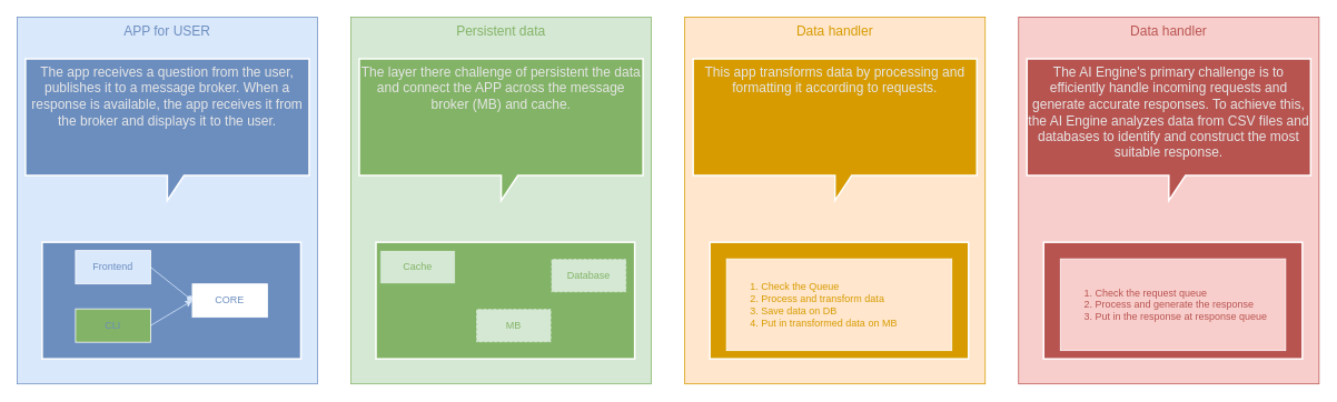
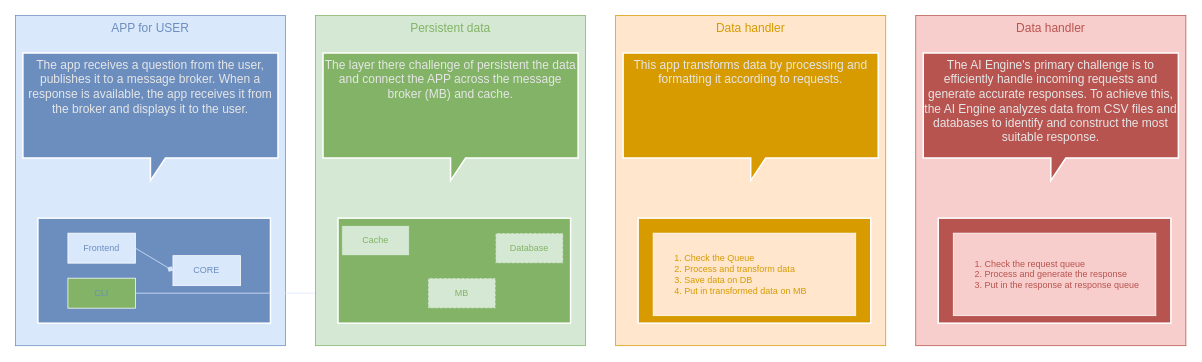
  <mxCell id="0" />
  <mxCell id="1" parent="0" />
  <mxCell id="2" value="&lt;font color=&quot;#6c8ebf&quot; style=&quot;font-size: 16px;&quot;&gt;APP for USER&lt;/font&gt;" style="rounded=0;whiteSpace=wrap;html=1;verticalAlign=top;fillColor=#DAE8FC;strokeColor=#6C8EBF;" vertex="1" parent="1"><mxGeometry x="20" y="20" width="360" height="440" as="geometry" /></mxCell>
  <mxCell id="3" value="&lt;span id=&quot;docs-internal-guid-0b733362-7fff-4ea3-4a3c-9b98c2995169&quot;&gt;&lt;p style=&quot;line-height:1.2;margin-top:0pt;margin-bottom:0pt;&quot; dir=&quot;ltr&quot;&gt;&lt;span style=&quot;font-size: 12pt; font-family: Arial, sans-serif; background-color: transparent; font-variant-numeric: normal; font-variant-east-asian: normal; font-variant-alternates: normal; font-variant-position: normal; font-variant-emoji: normal; vertical-align: baseline; white-space-collapse: preserve;&quot;&gt;&lt;font color=&quot;#e6e6e6&quot;&gt;The app receives a question from the user, publishes it to a message broker. When a response is available, the app receives it from the broker and displays it to the user.&lt;/font&gt;&lt;/span&gt;&lt;/p&gt;&lt;div&gt;&lt;span style=&quot;font-size: 12pt; font-family: Arial, sans-serif; background-color: transparent; font-variant-numeric: normal; font-variant-east-asian: normal; font-variant-alternates: normal; font-variant-position: normal; font-variant-emoji: normal; vertical-align: baseline; white-space-collapse: preserve;&quot;&gt;&lt;br&gt;&lt;/span&gt;&lt;/div&gt;&lt;/span&gt;" style="shape=callout;whiteSpace=wrap;html=1;perimeter=calloutPerimeter;fillColor=#6C8EBF;strokeColor=#FFFFFF;strokeWidth=2;verticalAlign=top;" vertex="1" parent="1"><mxGeometry x="30" y="70" width="340" height="170" as="geometry" /></mxCell>
  <mxCell id="4" value="" style="rounded=0;whiteSpace=wrap;html=1;strokeColor=#FFFFFF;fillColor=#6C8EBF;strokeWidth=2;" vertex="1" parent="1"><mxGeometry x="50" y="290" width="310" height="140" as="geometry" /></mxCell>
  <mxCell id="5" style="rounded=0;orthogonalLoop=1;jettySize=auto;html=1;entryX=0;entryY=0.5;entryDx=0;entryDy=0;exitX=1;exitY=0.5;exitDx=0;exitDy=0;strokeColor=#DAE8FC;endArrow=diamond;" edge="1" parent="1" source="6" target="9"><mxGeometry relative="1" as="geometry" /></mxCell>
- <mxCell id="6" value="Frontend" style="rounded=0;whiteSpace=wrap;html=1;fillColor=#DAE8FC;strokeColor=#FFFFFF;fontColor=#6C8EBF;" vertex="1" parent="1"><mxGeometry x="90" y="300" width="90" height="40" as="geometry" /></mxCell>
- <mxCell id="7" style="rounded=0;orthogonalLoop=1;jettySize=auto;html=1;entryX=0;entryY=0.5;entryDx=0;entryDy=0;exitX=1;exitY=0.5;exitDx=0;exitDy=0;strokeColor=#DAE8FC;" edge="1" parent="1" source="8" target="9"><mxGeometry relative="1" as="geometry" /></mxCell>
+ <mxCell id="6" value="Frontend" style="rounded=0;whiteSpace=wrap;html=1;fillColor=#DAE8FC;strokeColor=#FFFFFF;fontColor=#6C8EBF;" vertex="1" parent="1"><mxGeometry x="90" y="310" width="90" height="40" as="geometry" /></mxCell>
+ <mxCell id="7" style="rounded=0;orthogonalLoop=1;jettySize=auto;html=1;exitX=1;exitY=0.5;exitDx=0;exitDy=0;strokeColor=#DAE8FC;" edge="1" parent="1" source="8" target="14"><mxGeometry relative="1" as="geometry" /></mxCell>
  <mxCell id="8" value="CLI" style="rounded=0;whiteSpace=wrap;html=1;fillColor=#82b366;strokeColor=#FFFFFF;fontColor=#6C8EBF;" vertex="1" parent="1"><mxGeometry x="90" y="370" width="90" height="40" as="geometry" /></mxCell>
- <mxCell id="9" value="CORE" style="rounded=0;whiteSpace=wrap;html=1;fillColor=#ffffff;strokeColor=#FFFFFF;fontColor=#6C8EBF;" vertex="1" parent="1"><mxGeometry x="230" y="340" width="90" height="40" as="geometry" /></mxCell>
+ <mxCell id="9" value="CORE" style="rounded=0;whiteSpace=wrap;html=1;fillColor=#DAE8FC;strokeColor=#FFFFFF;fontColor=#6C8EBF;" vertex="1" parent="1"><mxGeometry x="230" y="340" width="90" height="40" as="geometry" /></mxCell>
  <mxCell id="10" value="&lt;font color=&quot;#82b366&quot; style=&quot;font-size: 16px;&quot;&gt;Persistent data&lt;/font&gt;" style="rounded=0;whiteSpace=wrap;html=1;verticalAlign=top;fillColor=#d5e8d4;strokeColor=#82b366;" vertex="1" parent="1"><mxGeometry x="420" y="20" width="360" height="440" as="geometry" /></mxCell>
  <mxCell id="11" value="&lt;span id=&quot;docs-internal-guid-0b733362-7fff-4ea3-4a3c-9b98c2995169&quot;&gt;&lt;font color=&quot;#e6e6e6&quot;&gt;&lt;p style=&quot;line-height:1.2;margin-top:0pt;margin-bottom:0pt;&quot; dir=&quot;ltr&quot;&gt;&lt;span id=&quot;docs-internal-guid-7b22f9f0-7fff-ddb9-b5e7-70d76967f449&quot;&gt;&lt;/span&gt;&lt;/p&gt;&lt;p style=&quot;line-height:1.2;margin-top:0pt;margin-bottom:0pt;&quot; dir=&quot;ltr&quot;&gt;&lt;span style=&quot;font-size: 12pt; font-family: Arial, sans-serif; background-color: transparent; font-weight: 400; font-style: normal; font-variant: normal; text-decoration: none; vertical-align: baseline; white-space: pre-wrap;&quot;&gt;The layer there challenge of persistent the data and connect the APP across the message broker (MB) and cache.&lt;/span&gt;&lt;/p&gt;&lt;/font&gt;&lt;/span&gt;" style="shape=callout;whiteSpace=wrap;html=1;perimeter=calloutPerimeter;fillColor=#82B366;strokeColor=#FFFFFF;strokeWidth=2;verticalAlign=top;" vertex="1" parent="1"><mxGeometry x="430" y="70" width="340" height="170" as="geometry" /></mxCell>
  <mxCell id="12" value="" style="rounded=0;whiteSpace=wrap;html=1;strokeColor=#FFFFFF;fillColor=#82B366;strokeWidth=2;" vertex="1" parent="1"><mxGeometry x="450" y="290" width="310" height="140" as="geometry" /></mxCell>
  <mxCell id="13" value="Cache" style="rounded=0;whiteSpace=wrap;html=1;fillColor=#d5e8d4;strokeColor=#82b366;fontColor=#82B366;" vertex="1" parent="1"><mxGeometry x="455" y="300" width="90" height="40" as="geometry" /></mxCell>
  <mxCell id="14" value="MB" style="rounded=0;whiteSpace=wrap;html=1;fillColor=#d5e8d4;strokeColor=#82b366;fontColor=#82B366;dashed=1;" vertex="1" parent="1"><mxGeometry x="570" y="370" width="90" height="40" as="geometry" /></mxCell>
  <mxCell id="15" value="Database" style="rounded=0;whiteSpace=wrap;html=1;fillColor=#d5e8d4;strokeColor=#82b366;fontColor=#82B366;dashed=1;" vertex="1" parent="1"><mxGeometry x="660" y="310" width="90" height="40" as="geometry" /></mxCell>
  <mxCell id="16" value="&lt;font style=&quot;font-size: 16px;&quot;&gt;Data handler&lt;/font&gt;" style="rounded=0;whiteSpace=wrap;html=1;verticalAlign=top;fillColor=#ffe6cc;strokeColor=#d79b00;fontColor=#D79B00;" vertex="1" parent="1"><mxGeometry x="820" y="20" width="360" height="440" as="geometry" /></mxCell>
  <mxCell id="17" value="&lt;span id=&quot;docs-internal-guid-0b733362-7fff-4ea3-4a3c-9b98c2995169&quot;&gt;&lt;font color=&quot;#e6e6e6&quot;&gt;&lt;p style=&quot;line-height:1.2;margin-top:0pt;margin-bottom:0pt;&quot; dir=&quot;ltr&quot;&gt;&lt;span id=&quot;docs-internal-guid-7b22f9f0-7fff-ddb9-b5e7-70d76967f449&quot;&gt;&lt;/span&gt;&lt;/p&gt;&lt;p style=&quot;line-height:1.2;margin-top:0pt;margin-bottom:0pt;&quot; dir=&quot;ltr&quot;&gt;&lt;span style=&quot;font-size: 12pt; font-family: Arial, sans-serif; background-color: transparent; font-weight: 400; font-style: normal; font-variant: normal; text-decoration: none; vertical-align: baseline; white-space: pre-wrap;&quot;&gt;This app transforms data by processing and formatting it according to requests.&lt;/span&gt;&lt;/p&gt;&lt;/font&gt;&lt;/span&gt;" style="shape=callout;whiteSpace=wrap;html=1;perimeter=calloutPerimeter;fillColor=#D79B00;strokeColor=#FFFFFF;strokeWidth=2;verticalAlign=top;" vertex="1" parent="1"><mxGeometry x="830" y="70" width="340" height="170" as="geometry" /></mxCell>
  <mxCell id="18" value="" style="rounded=0;whiteSpace=wrap;html=1;strokeColor=#FFFFFF;fillColor=#D79B00;strokeWidth=2;" vertex="1" parent="1"><mxGeometry x="850" y="290" width="310" height="140" as="geometry" /></mxCell>
  <mxCell id="19" value="&lt;ol&gt;&lt;li&gt;Check the Queue&lt;/li&gt;&lt;li&gt;Process and transform data&lt;/li&gt;&lt;li&gt;Save data on DB&lt;/li&gt;&lt;li&gt;Put in transformed data on MB&amp;nbsp;&lt;/li&gt;&lt;/ol&gt;" style="rounded=0;whiteSpace=wrap;html=1;fillColor=#ffe6cc;strokeColor=#FFFFFF;align=left;fontColor=#D79B00;" vertex="1" parent="1"><mxGeometry x="870" y="310" width="270" height="110" as="geometry" /></mxCell>
  <mxCell id="20" value="&lt;font style=&quot;font-size: 16px;&quot;&gt;Data handler&lt;/font&gt;" style="rounded=0;whiteSpace=wrap;html=1;verticalAlign=top;fillColor=#f8cecc;strokeColor=#b85450;fontColor=#B85450;" vertex="1" parent="1"><mxGeometry x="1220" y="20" width="360" height="440" as="geometry" /></mxCell>
  <mxCell id="21" value="&lt;span id=&quot;docs-internal-guid-0b733362-7fff-4ea3-4a3c-9b98c2995169&quot;&gt;&lt;font color=&quot;#e6e6e6&quot;&gt;&lt;p style=&quot;line-height:1.2;margin-top:0pt;margin-bottom:0pt;&quot; dir=&quot;ltr&quot;&gt;&lt;span id=&quot;docs-internal-guid-7b22f9f0-7fff-ddb9-b5e7-70d76967f449&quot;&gt;&lt;/span&gt;&lt;/p&gt;&lt;p style=&quot;line-height:1.2;margin-top:0pt;margin-bottom:0pt;&quot; dir=&quot;ltr&quot;&gt;&lt;span style=&quot;font-size: 12pt; font-family: Arial, sans-serif; background-color: transparent; font-weight: 400; font-style: normal; font-variant: normal; text-decoration: none; vertical-align: baseline; white-space: pre-wrap;&quot;&gt;The AI Engine's primary challenge is to efficiently handle incoming requests and generate accurate responses. To achieve this, the AI Engine analyzes data from CSV files and databases to identify and construct the most suitable response.&lt;/span&gt;&lt;/p&gt;&lt;/font&gt;&lt;/span&gt;" style="shape=callout;whiteSpace=wrap;html=1;perimeter=calloutPerimeter;fillColor=#B85450;strokeColor=#FFFFFF;strokeWidth=2;verticalAlign=top;" vertex="1" parent="1"><mxGeometry x="1230" y="70" width="340" height="170" as="geometry" /></mxCell>
  <mxCell id="22" value="" style="rounded=0;whiteSpace=wrap;html=1;strokeColor=#FFFFFF;fillColor=#B85450;strokeWidth=2;" vertex="1" parent="1"><mxGeometry x="1250" y="290" width="310" height="140" as="geometry" /></mxCell>
  <mxCell id="23" value="&lt;ol&gt;&lt;li&gt;Check the request queue&lt;/li&gt;&lt;li&gt;Process and generate the response&lt;/li&gt;&lt;li&gt;Put in the response at response queue&lt;/li&gt;&lt;/ol&gt;" style="rounded=0;whiteSpace=wrap;html=1;fillColor=#f8cecc;strokeColor=#FFFFFF;align=left;fontColor=#B85450;" vertex="1" parent="1"><mxGeometry x="1270" y="310" width="270" height="110" as="geometry" /></mxCell>
